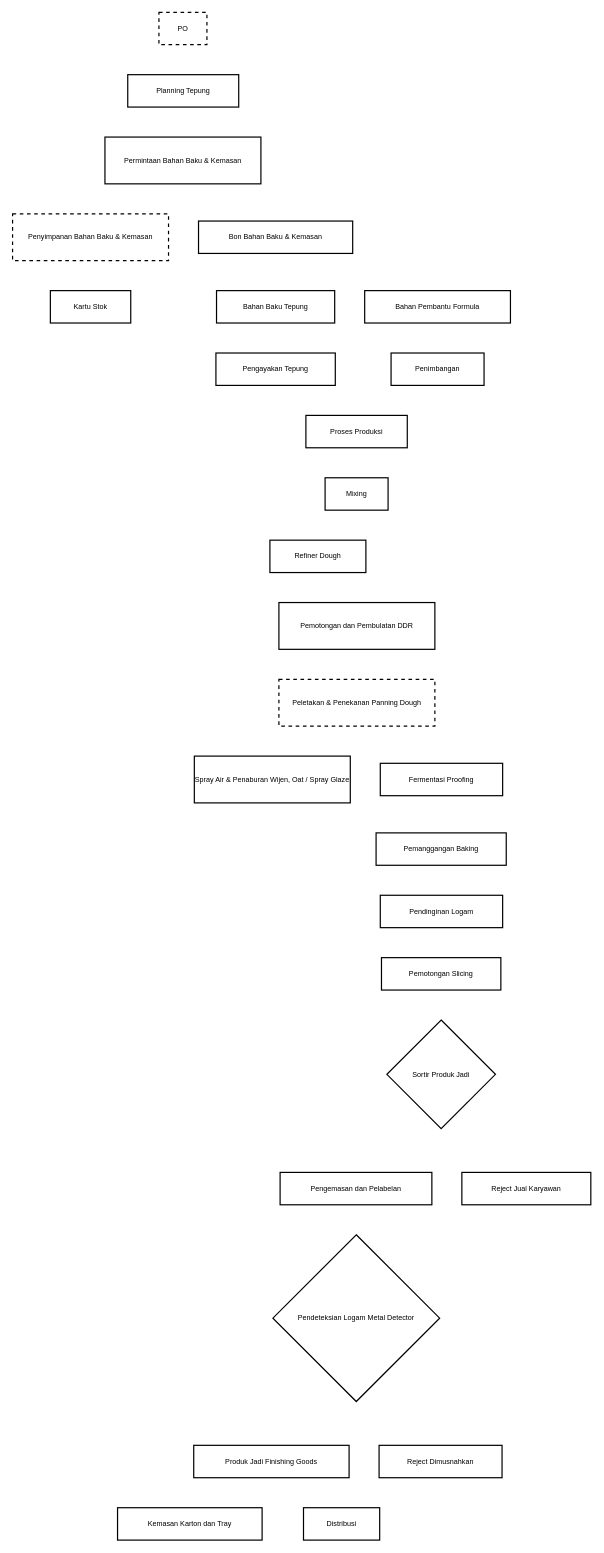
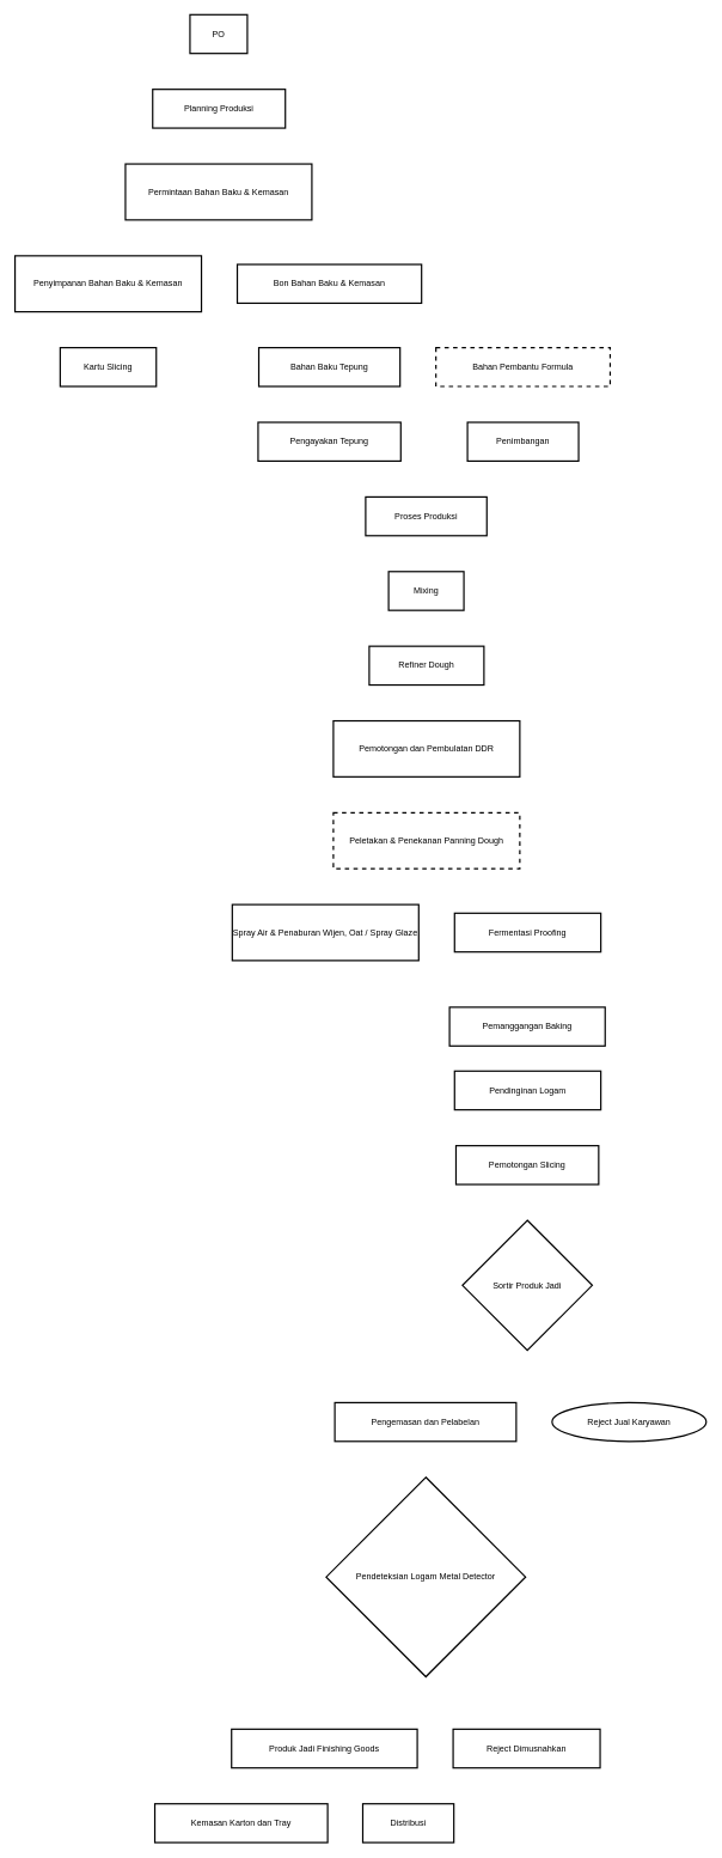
  <mxCell id="0" />
  <mxCell id="1" parent="0" />
- <mxCell id="2" value="PO" style="whiteSpace=wrap;strokeWidth=2;dashed=1;" vertex="1" parent="1"><mxGeometry x="264" y="20" width="80" height="54" as="geometry" /></mxCell>
- <mxCell id="3" value="Planning Tepung" style="whiteSpace=wrap;strokeWidth=2;" vertex="1" parent="1"><mxGeometry x="212" y="124" width="185" height="54" as="geometry" /></mxCell>
+ <mxCell id="2" value="PO" style="whiteSpace=wrap;strokeWidth=2;" vertex="1" parent="1"><mxGeometry x="264" y="20" width="80" height="54" as="geometry" /></mxCell>
+ <mxCell id="3" value="Planning Produksi" style="whiteSpace=wrap;strokeWidth=2;" vertex="1" parent="1"><mxGeometry x="212" y="124" width="185" height="54" as="geometry" /></mxCell>
  <mxCell id="4" value="Permintaan Bahan Baku &amp; Kemasan" style="whiteSpace=wrap;strokeWidth=2;" vertex="1" parent="1"><mxGeometry x="174" y="228" width="260" height="78" as="geometry" /></mxCell>
  <mxCell id="5" value="Bon Bahan Baku &amp; Kemasan" style="whiteSpace=wrap;strokeWidth=2;" vertex="1" parent="1"><mxGeometry x="330" y="368" width="257" height="54" as="geometry" /></mxCell>
- <mxCell id="6" value="Penyimpanan Bahan Baku &amp; Kemasan" style="whiteSpace=wrap;strokeWidth=2;dashed=1;" vertex="1" parent="1"><mxGeometry x="20" y="356" width="260" height="78" as="geometry" /></mxCell>
- <mxCell id="7" value="Kartu Stok" style="whiteSpace=wrap;strokeWidth=2;" vertex="1" parent="1"><mxGeometry x="83" y="484" width="134" height="54" as="geometry" /></mxCell>
+ <mxCell id="6" value="Penyimpanan Bahan Baku &amp; Kemasan" style="whiteSpace=wrap;strokeWidth=2;" vertex="1" parent="1"><mxGeometry x="20" y="356" width="260" height="78" as="geometry" /></mxCell>
+ <mxCell id="7" value="Kartu Slicing" style="whiteSpace=wrap;strokeWidth=2;" vertex="1" parent="1"><mxGeometry x="83" y="484" width="134" height="54" as="geometry" /></mxCell>
  <mxCell id="8" value="Bahan Baku Tepung" style="whiteSpace=wrap;strokeWidth=2;" vertex="1" parent="1"><mxGeometry x="360" y="484" width="197" height="54" as="geometry" /></mxCell>
  <mxCell id="9" value="Pengayakan Tepung" style="whiteSpace=wrap;strokeWidth=2;" vertex="1" parent="1"><mxGeometry x="359" y="588" width="199" height="54" as="geometry" /></mxCell>
  <mxCell id="10" value="Proses Produksi" style="whiteSpace=wrap;strokeWidth=2;" vertex="1" parent="1"><mxGeometry x="509" y="692" width="169" height="54" as="geometry" /></mxCell>
- <mxCell id="11" value="Bahan Pembantu Formula" style="whiteSpace=wrap;strokeWidth=2;" vertex="1" parent="1"><mxGeometry x="607" y="484" width="243" height="54" as="geometry" /></mxCell>
+ <mxCell id="11" value="Bahan Pembantu Formula" style="whiteSpace=wrap;strokeWidth=2;dashed=1;" vertex="1" parent="1"><mxGeometry x="607" y="484" width="243" height="54" as="geometry" /></mxCell>
  <mxCell id="12" value="Penimbangan" style="whiteSpace=wrap;strokeWidth=2;" vertex="1" parent="1"><mxGeometry x="651" y="588" width="155" height="54" as="geometry" /></mxCell>
  <mxCell id="13" value="Mixing" style="whiteSpace=wrap;strokeWidth=2;" vertex="1" parent="1"><mxGeometry x="541" y="796" width="105" height="54" as="geometry" /></mxCell>
- <mxCell id="14" value="Refiner Dough" style="whiteSpace=wrap;strokeWidth=2;" vertex="1" parent="1"><mxGeometry x="449" y="900" width="160" height="54" as="geometry" /></mxCell>
+ <mxCell id="14" value="Refiner Dough" style="whiteSpace=wrap;strokeWidth=2;" vertex="1" parent="1"><mxGeometry x="514" y="900" width="160" height="54" as="geometry" /></mxCell>
  <mxCell id="15" value="Pemotongan dan Pembulatan DDR" style="whiteSpace=wrap;strokeWidth=2;" vertex="1" parent="1"><mxGeometry x="464" y="1004" width="260" height="78" as="geometry" /></mxCell>
  <mxCell id="16" value="Peletakan &amp; Penekanan Panning Dough" style="whiteSpace=wrap;strokeWidth=2;dashed=1;" vertex="1" parent="1"><mxGeometry x="464" y="1132" width="260" height="78" as="geometry" /></mxCell>
  <mxCell id="17" value="Spray Air &amp; Penaburan Wijen, Oat / Spray Glaze" style="whiteSpace=wrap;strokeWidth=2;" vertex="1" parent="1"><mxGeometry x="323" y="1260" width="260" height="78" as="geometry" /></mxCell>
  <mxCell id="18" value="Fermentasi Proofing" style="whiteSpace=wrap;strokeWidth=2;" vertex="1" parent="1"><mxGeometry x="633" y="1272" width="204" height="54" as="geometry" /></mxCell>
- <mxCell id="19" value="Pemanggangan Baking" style="whiteSpace=wrap;strokeWidth=2;" vertex="1" parent="1"><mxGeometry x="626" y="1388" width="217" height="54" as="geometry" /></mxCell>
+ <mxCell id="19" value="Pemanggangan Baking" style="whiteSpace=wrap;strokeWidth=2;" vertex="1" parent="1"><mxGeometry x="626" y="1403" width="217" height="54" as="geometry" /></mxCell>
  <mxCell id="20" value="Pendinginan Logam" style="whiteSpace=wrap;strokeWidth=2;" vertex="1" parent="1"><mxGeometry x="633" y="1492" width="204" height="54" as="geometry" /></mxCell>
  <mxCell id="21" value="Pemotongan Slicing" style="whiteSpace=wrap;strokeWidth=2;" vertex="1" parent="1"><mxGeometry x="635" y="1596" width="199" height="54" as="geometry" /></mxCell>
  <mxCell id="22" value="Sortir Produk Jadi" style="rhombus;strokeWidth=2;whiteSpace=wrap;" vertex="1" parent="1"><mxGeometry x="644" y="1700" width="181" height="181" as="geometry" /></mxCell>
  <mxCell id="23" value="Pengemasan dan Pelabelan" style="whiteSpace=wrap;strokeWidth=2;" vertex="1" parent="1"><mxGeometry x="466" y="1954" width="253" height="54" as="geometry" /></mxCell>
- <mxCell id="24" value="Reject Jual Karyawan" style="whiteSpace=wrap;strokeWidth=2;" vertex="1" parent="1"><mxGeometry x="769" y="1954" width="215" height="54" as="geometry" /></mxCell>
+ <mxCell id="24" value="Reject Jual Karyawan" style="ellipse;whiteSpace=wrap;strokeWidth=2;" vertex="1" parent="1"><mxGeometry x="769" y="1954" width="215" height="54" as="geometry" /></mxCell>
  <mxCell id="25" value="Pendeteksian Logam Metal Detector" style="rhombus;strokeWidth=2;whiteSpace=wrap;" vertex="1" parent="1"><mxGeometry x="454" y="2058" width="278" height="278" as="geometry" /></mxCell>
  <mxCell id="26" value="Produk Jadi Finishing Goods" style="whiteSpace=wrap;strokeWidth=2;" vertex="1" parent="1"><mxGeometry x="322" y="2409" width="259" height="54" as="geometry" /></mxCell>
  <mxCell id="27" value="Reject Dimusnahkan" style="whiteSpace=wrap;strokeWidth=2;" vertex="1" parent="1"><mxGeometry x="631" y="2409" width="205" height="54" as="geometry" /></mxCell>
- <mxCell id="28" value="Kemasan Karton dan Tray" style="whiteSpace=wrap;strokeWidth=2;" vertex="1" parent="1"><mxGeometry x="195" y="2513" width="241" height="54" as="geometry" /></mxCell>
+ <mxCell id="28" value="Kemasan Karton dan Tray" style="whiteSpace=wrap;strokeWidth=2;" vertex="1" parent="1"><mxGeometry x="215" y="2513" width="241" height="54" as="geometry" /></mxCell>
  <mxCell id="29" value="Distribusi" style="whiteSpace=wrap;strokeWidth=2;" vertex="1" parent="1"><mxGeometry x="505" y="2513" width="127" height="54" as="geometry" /></mxCell>
